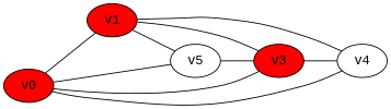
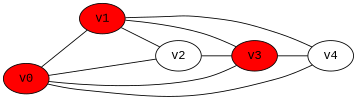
  graph {
    rankdir=LR
    fontname="Liberation Mono"
    node [fillcolor=red style=filled fontname="Liberation Mono"]
    edge [fontname="Liberation Mono"]
    v1
    v3
-   v2 [label=v5 fillcolor="" style=""]
+   v2 [fillcolor="" style=""]
    v4 [fillcolor="" style=""]
    v0
    v1 -- v3
    v1 -- v2
    v1 -- v4
    v3 -- v4
    v2 -- v3
    v0 -- v1
    v0 -- v3
    v0 -- v2
    v0 -- v4
  }
